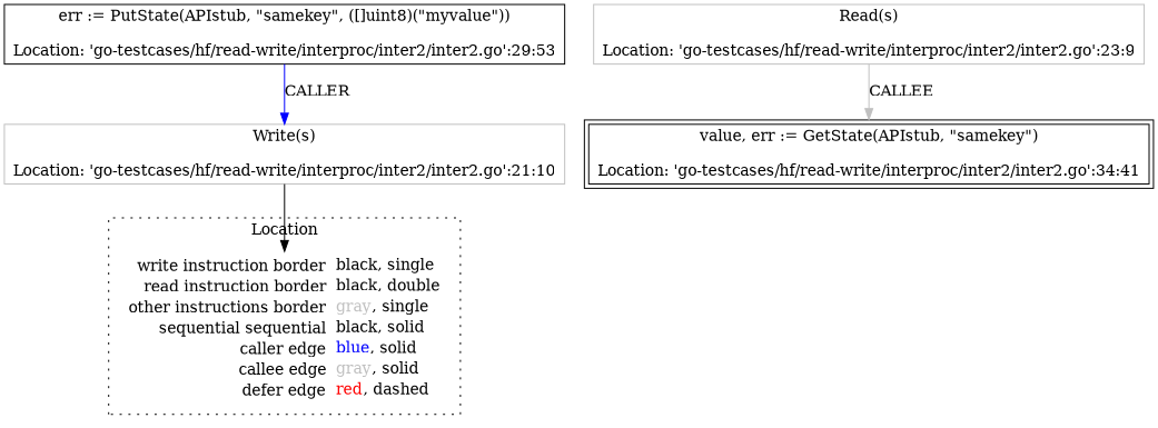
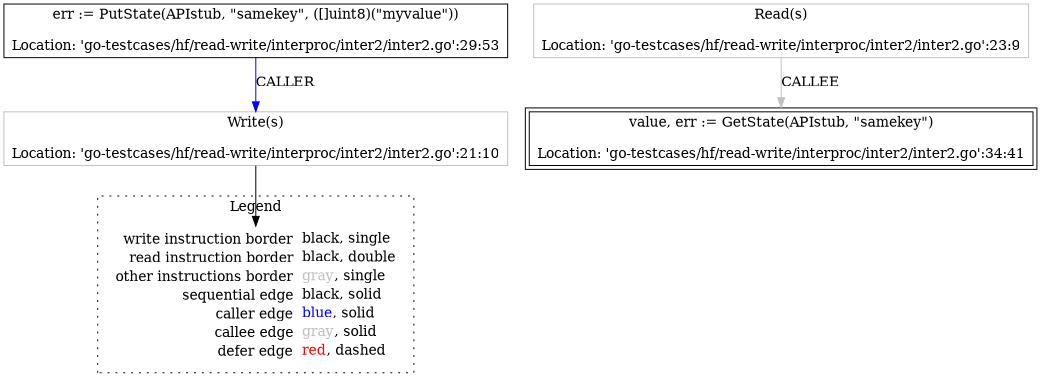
  digraph {
    node [shape=rect color=black]
-   n1 [label=<<table border="0" cellpadding="2" cellspacing="0" cellborder="0"><tr><td align="right">write instruction border&nbsp;</td><td align="left"><font color="black">black</font>, single</td></tr><tr><td align="right">read instruction border&nbsp;</td><td align="left"><font color="black">black</font>, double</td></tr><tr><td align="right">other instructions border&nbsp;</td><td align="left"><font color="gray">gray</font>, single</td></tr><tr><td align="right">sequential sequential&nbsp;</td><td align="left"><font color="black">black</font>, solid</td></tr><tr><td align="right">caller edge&nbsp;</td><td align="left"><font color="blue">blue</font>, solid</td></tr><tr><td align="right">callee edge&nbsp;</td><td align="left"><font color="gray">gray</font>, solid</td></tr><tr><td align="right">defer edge&nbsp;</td><td align="left"><font color="red">red</font>, dashed</td></tr></table>> shape=plaintext color=""]
+   n1 [label=<<table border="0" cellpadding="2" cellspacing="0" cellborder="0"><tr><td align="right">write instruction border&nbsp;</td><td align="left"><font color="black">black</font>, single</td></tr><tr><td align="right">read instruction border&nbsp;</td><td align="left"><font color="black">black</font>, double</td></tr><tr><td align="right">other instructions border&nbsp;</td><td align="left"><font color="gray">gray</font>, single</td></tr><tr><td align="right">sequential edge&nbsp;</td><td align="left"><font color="black">black</font>, solid</td></tr><tr><td align="right">caller edge&nbsp;</td><td align="left"><font color="blue">blue</font>, solid</td></tr><tr><td align="right">callee edge&nbsp;</td><td align="left"><font color="gray">gray</font>, solid</td></tr><tr><td align="right">defer edge&nbsp;</td><td align="left"><font color="red">red</font>, dashed</td></tr></table>> shape=plaintext color=""]
    n2 [label=<value, err := GetState(APIstub, &quot;samekey&quot;)<BR/><BR/>Location: 'go-testcases/hf/read-write/interproc/inter2/inter2.go':34:41> peripheries=2]
    n3 [color=gray label=<Read(s)<BR/><BR/>Location: 'go-testcases/hf/read-write/interproc/inter2/inter2.go':23:9>]
    n4 [color=gray label=<Write(s)<BR/><BR/>Location: 'go-testcases/hf/read-write/interproc/inter2/inter2.go':21:10>]
    n5 [label=<err := PutState(APIstub, &quot;samekey&quot;, ([]uint8)(&quot;myvalue&quot;))<BR/><BR/>Location: 'go-testcases/hf/read-write/interproc/inter2/inter2.go':29:53>]
    subgraph cluster_1 {
-     label=Location
+     label=Legend
      style=dotted
      n1
    }
    n3 -> n2 [color=gray label=CALLEE]
    n4 -> n1 [color=black]
    n5 -> n4 [color=blue label=CALLER]
  }
